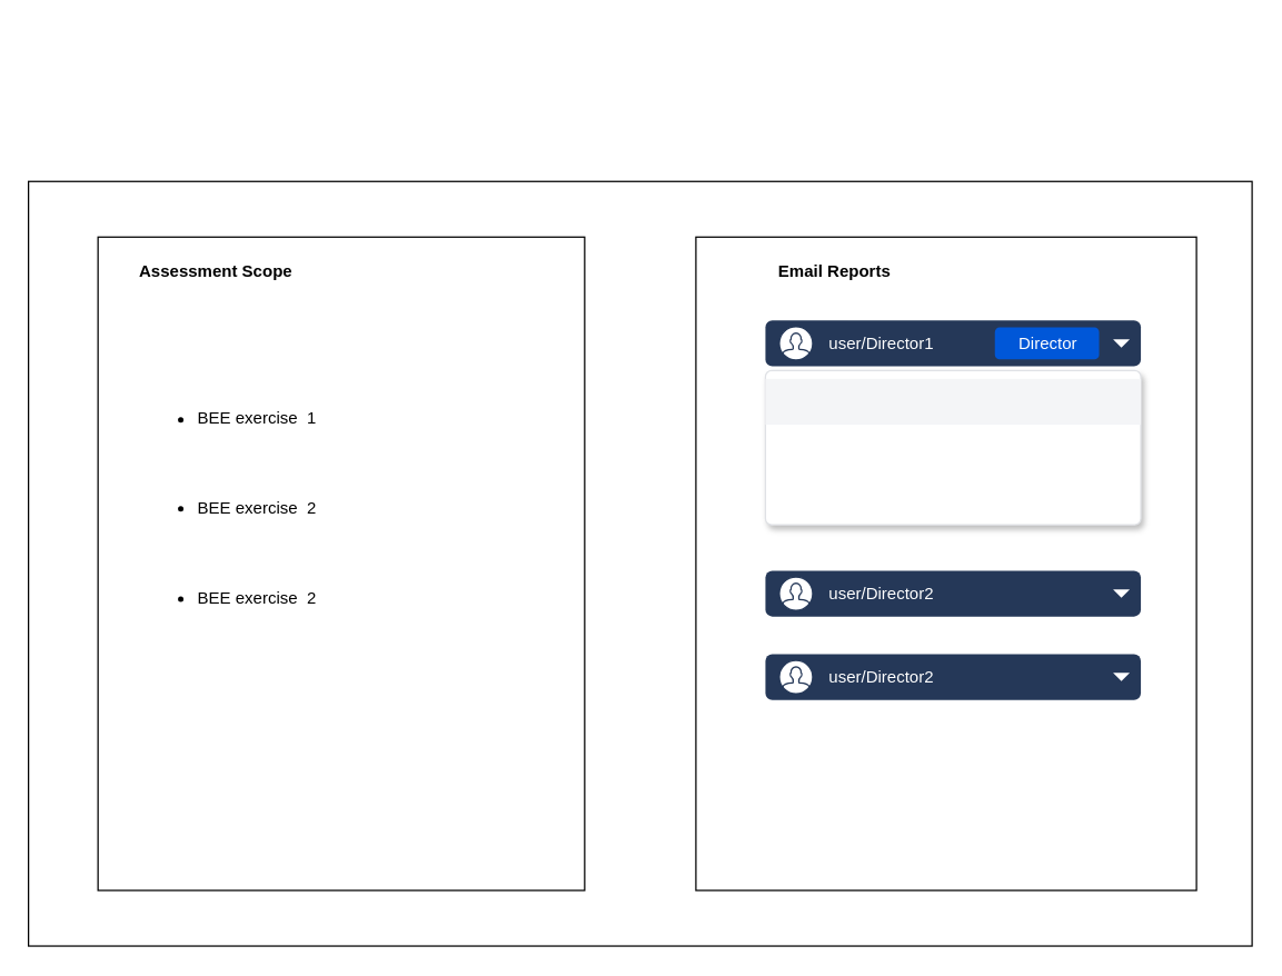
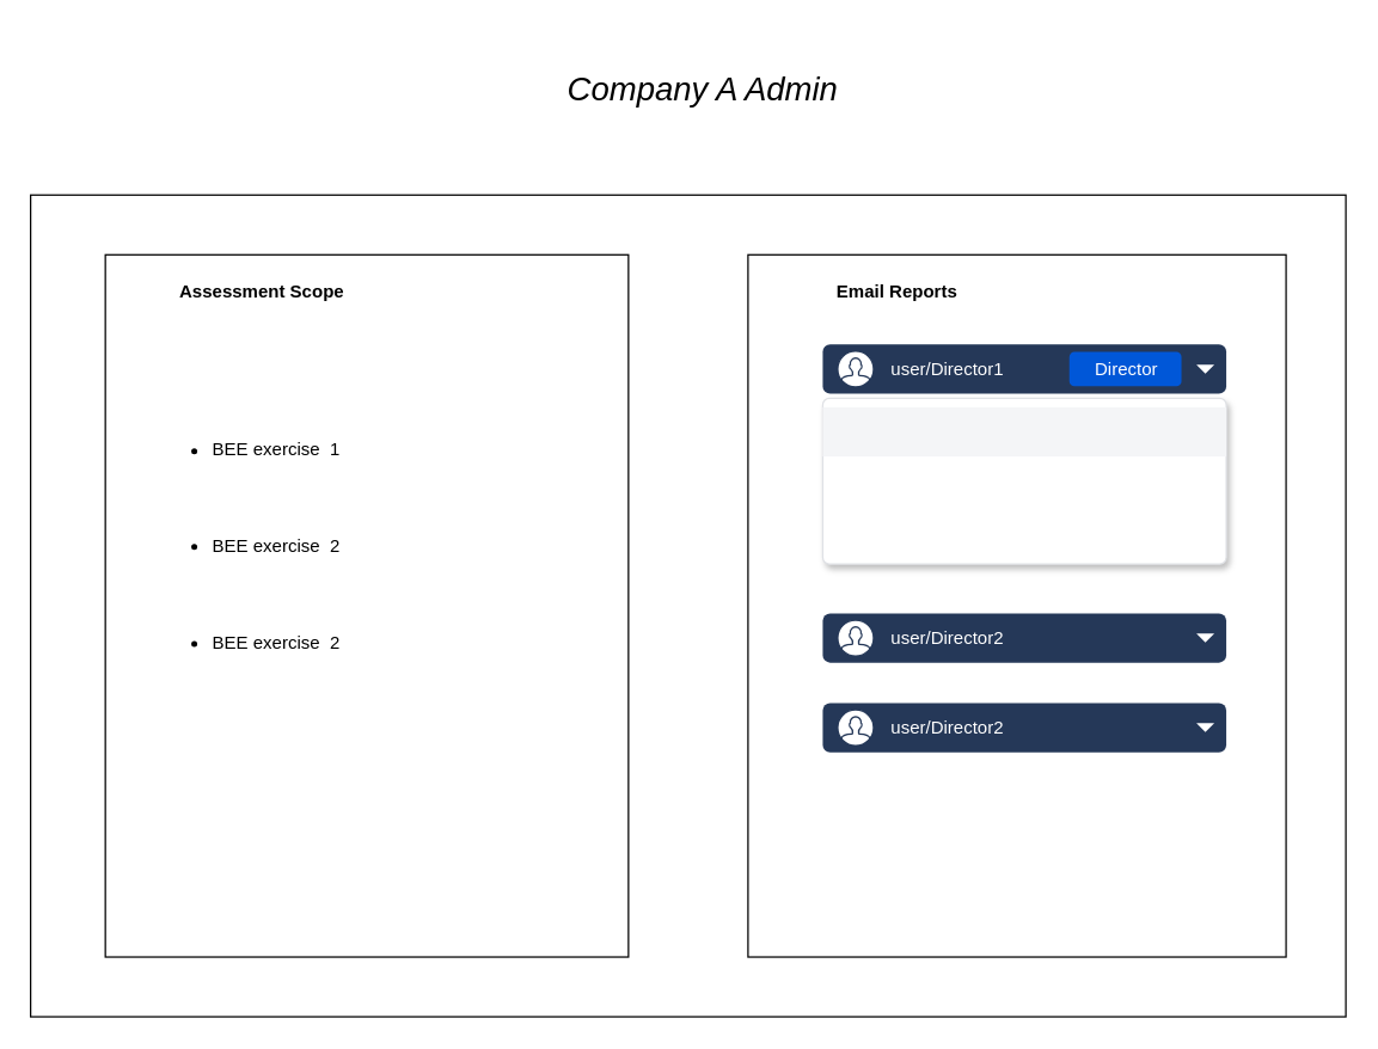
  <mxCell id="0" />
  <mxCell id="1" parent="0" />
  <mxCell id="2" value="" style="rounded=0;whiteSpace=wrap;html=1;" vertex="1" parent="1"><mxGeometry x="20" y="130" width="880" height="550" as="geometry" /></mxCell>
  <mxCell id="3" value="" style="rounded=0;whiteSpace=wrap;html=1;" vertex="1" parent="1"><mxGeometry x="500" y="170" width="360" height="470" as="geometry" /></mxCell>
  <mxCell id="4" value="" style="rounded=0;whiteSpace=wrap;html=1;" vertex="1" parent="1"><mxGeometry x="70" y="170" width="350" height="470" as="geometry" /></mxCell>
- <mxCell id="5" value="&lt;b&gt;Assessment Scope&lt;br&gt;&lt;/b&gt;" style="text;html=1;strokeColor=none;fillColor=none;align=center;verticalAlign=middle;whiteSpace=wrap;rounded=0;" vertex="1" parent="1"><mxGeometry x="80" y="180" width="150" height="30" as="geometry" /></mxCell>
+ <mxCell id="5" value="&lt;b&gt;Assessment Scope&lt;br&gt;&lt;/b&gt;" style="text;html=1;strokeColor=none;fillColor=none;align=center;verticalAlign=middle;whiteSpace=wrap;rounded=0;" vertex="1" parent="1"><mxGeometry x="100" y="180" width="150" height="30" as="geometry" /></mxCell>
  <mxCell id="6" value="&lt;b&gt;Email Reports&lt;/b&gt;" style="text;html=1;strokeColor=none;fillColor=none;align=center;verticalAlign=middle;whiteSpace=wrap;rounded=0;" vertex="1" parent="1"><mxGeometry x="520" y="180" width="160" height="30" as="geometry" /></mxCell>
+ <mxCell id="7" value="&lt;i&gt;&lt;font style=&quot;font-size: 22px;&quot;&gt;Company A Admin&lt;br&gt;&lt;/font&gt;&lt;/i&gt;" style="text;html=1;strokeColor=none;fillColor=none;align=center;verticalAlign=middle;whiteSpace=wrap;rounded=0;" vertex="1" parent="1"><mxGeometry x="270" y="20" width="400" height="80" as="geometry" /></mxCell>
  <mxCell id="8" value="&lt;ul style=&quot;font-size: 12px;&quot;&gt;&lt;li&gt;&lt;font style=&quot;font-size: 12px;&quot;&gt;BEE exercise&amp;nbsp; 1&lt;/font&gt;&lt;/li&gt;&lt;/ul&gt;&lt;div&gt;&lt;br&gt;&lt;/div&gt;&lt;ul style=&quot;font-size: 12px;&quot;&gt;&lt;li&gt;&lt;font style=&quot;font-size: 12px;&quot;&gt;BEE exercise&amp;nbsp; 2&lt;/font&gt;&lt;/li&gt;&lt;/ul&gt;&lt;div&gt;&lt;br&gt;&lt;/div&gt;&lt;ul style=&quot;font-size: 12px;&quot;&gt;&lt;li&gt;&lt;font style=&quot;font-size: 12px;&quot;&gt;BEE exercise&amp;nbsp; 2&lt;br&gt;&lt;/font&gt;&lt;/li&gt;&lt;/ul&gt;" style="text;strokeColor=none;fillColor=none;html=1;whiteSpace=wrap;verticalAlign=middle;overflow=hidden;fontSize=22;" vertex="1" parent="1"><mxGeometry x="100" y="240" width="310" height="250" as="geometry" /></mxCell>
  <mxCell id="9" value="" style="rounded=1;fillColor=#253858;strokeColor=none;html=1;fontSize=12;" vertex="1" parent="1"><mxGeometry x="550" y="230" width="270" height="33" as="geometry" /></mxCell>
  <mxCell id="10" value="" style="shape=triangle;direction=south;fillColor=#ffffff;strokeColor=none;html=1;fontSize=12;" vertex="1" parent="9"><mxGeometry x="1" y="0.5" width="12" height="6" relative="1" as="geometry"><mxPoint x="-20" y="-3" as="offset" /></mxGeometry></mxCell>
  <mxCell id="11" value="user/Director1" style="shape=mxgraph.ios7.icons.user;fillColor=#ffffff;strokeColor=#253858;html=1;fontColor=#ffffff;align=left;fontSize=12;spacingLeft=10;labelPosition=right;verticalLabelPosition=middle;verticalAlign=middle;" vertex="1" parent="9"><mxGeometry y="0.5" width="24" height="24" relative="1" as="geometry"><mxPoint x="10" y="-12" as="offset" /></mxGeometry></mxCell>
  <mxCell id="12" value="Director" style="rounded=1;fillColor=#0057D8;align=center;strokeColor=none;html=1;fontColor=#ffffff;fontSize=12;sketch=0;" vertex="1" parent="9"><mxGeometry x="165" y="5" width="75" height="23" as="geometry" /></mxCell>
  <mxCell id="13" value="" style="rounded=1;fillColor=#ffffff;strokeColor=#DFE1E5;shadow=1;html=1;arcSize=4;fontSize=12;" vertex="1" parent="1"><mxGeometry x="550" y="266" width="270" height="111" as="geometry" /></mxCell>
  <mxCell id="14" value="" style="rounded=0;fillColor=#F4F5F7;strokeColor=none;shadow=0;html=1;align=left;fontSize=12;spacingLeft=10;fontColor=#253858;resizeWidth=1" vertex="1" parent="13"><mxGeometry width="270" height="33" relative="1" as="geometry"><mxPoint y="6" as="offset" /></mxGeometry></mxCell>
  <mxCell id="15" value="" style="rounded=1;fillColor=#253858;strokeColor=none;html=1;fontSize=12;" vertex="1" parent="1"><mxGeometry x="550" y="410" width="270" height="33" as="geometry" /></mxCell>
  <mxCell id="16" value="" style="shape=triangle;direction=south;fillColor=#ffffff;strokeColor=none;html=1;fontSize=12;" vertex="1" parent="15"><mxGeometry x="1" y="0.5" width="12" height="6" relative="1" as="geometry"><mxPoint x="-20" y="-3" as="offset" /></mxGeometry></mxCell>
  <mxCell id="17" value="user/Director2" style="shape=mxgraph.ios7.icons.user;fillColor=#ffffff;strokeColor=#253858;html=1;fontColor=#ffffff;align=left;fontSize=12;spacingLeft=10;labelPosition=right;verticalLabelPosition=middle;verticalAlign=middle;" vertex="1" parent="15"><mxGeometry y="0.5" width="24" height="24" relative="1" as="geometry"><mxPoint x="10" y="-12" as="offset" /></mxGeometry></mxCell>
  <mxCell id="18" value="" style="rounded=1;fillColor=#253858;strokeColor=none;html=1;fontSize=12;" vertex="1" parent="1"><mxGeometry x="550" y="470" width="270" height="33" as="geometry" /></mxCell>
  <mxCell id="19" value="" style="shape=triangle;direction=south;fillColor=#ffffff;strokeColor=none;html=1;fontSize=12;" vertex="1" parent="18"><mxGeometry x="1" y="0.5" width="12" height="6" relative="1" as="geometry"><mxPoint x="-20" y="-3" as="offset" /></mxGeometry></mxCell>
  <mxCell id="20" value="user/Director2" style="shape=mxgraph.ios7.icons.user;fillColor=#ffffff;strokeColor=#253858;html=1;fontColor=#ffffff;align=left;fontSize=12;spacingLeft=10;labelPosition=right;verticalLabelPosition=middle;verticalAlign=middle;" vertex="1" parent="18"><mxGeometry y="0.5" width="24" height="24" relative="1" as="geometry"><mxPoint x="10" y="-12" as="offset" /></mxGeometry></mxCell>
